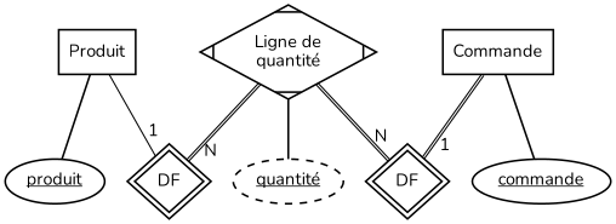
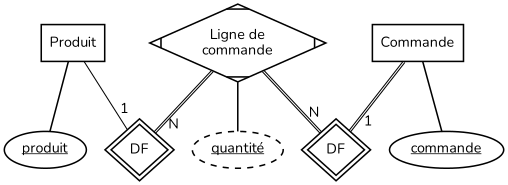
  graph {
    fontname=Nunito
    node [fillcolor="#FFFFFF" penwidth=1.5 shape=oval style=filled fontname=Nunito]
    edge [penwidth=1 fontname=Nunito labeldistance=2]
    n1 [label=Produit shape=box]
    n2 [label=<<u>produit</u>>]
    n3 [height=0.7 label=DF peripheries=2 shape=diamond]
    n4 [label=Commande shape=box]
    n5 [label=<<u>commande</u>>]
    n6 [height=0.7 label=DF peripheries=2 shape=diamond]
-   n7 [label="Ligne de\nquantité" shape=Mdiamond]
+   n7 [label="Ligne de\ncommande" shape=Mdiamond]
    n8 [label=<<u>quantité</u>> style="dashed,filled"]
    n1 -- n2 [penwidth=1.5 labeldistance=""]
    n1 -- n3 [color="#000000" headlabel=1]
    n4 -- n5 [penwidth=1.5 labeldistance=""]
    n4 -- n6 [color="#000000:#000000" headlabel=1]
    n7 -- n3 [color="#000000:#000000" headlabel=N]
    n7 -- n6 [color="#000000:#000000" headlabel=N]
    n7 -- n8 [penwidth=1.5 labeldistance=""]
  }
